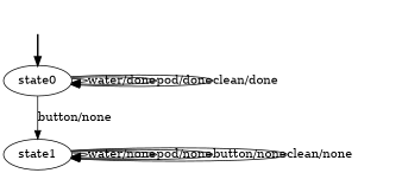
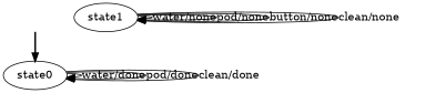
  digraph {
    fake [style=invisible]
    state0 [root=true]
    state1
    fake -> state0 [style=bold]
    state0 -> state0 [label="water/done"]
    state0 -> state0 [label="pod/done"]
    state0 -> state0 [label="clean/done"]
-   state0 -> state1 [label="button/none"]
    state1 -> state1 [label="water/none"]
    state1 -> state1 [label="pod/none"]
    state1 -> state1 [label="button/none"]
    state1 -> state1 [label="clean/none"]
  }
